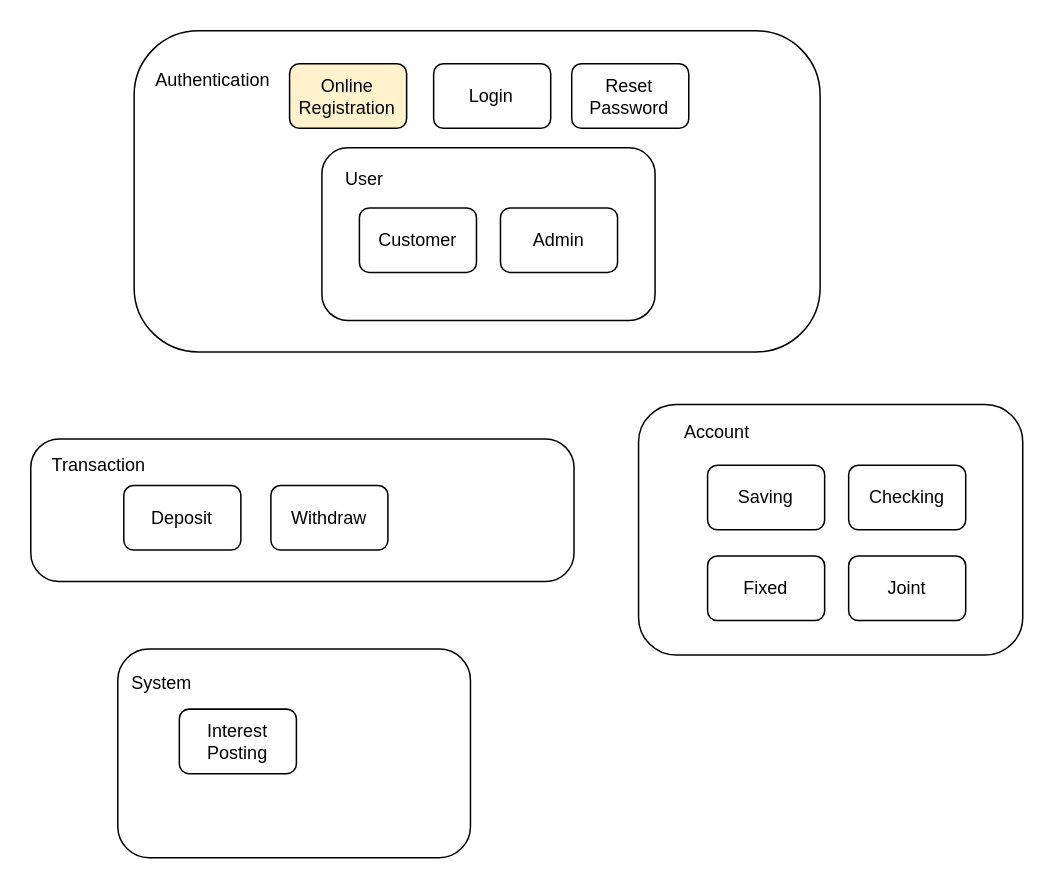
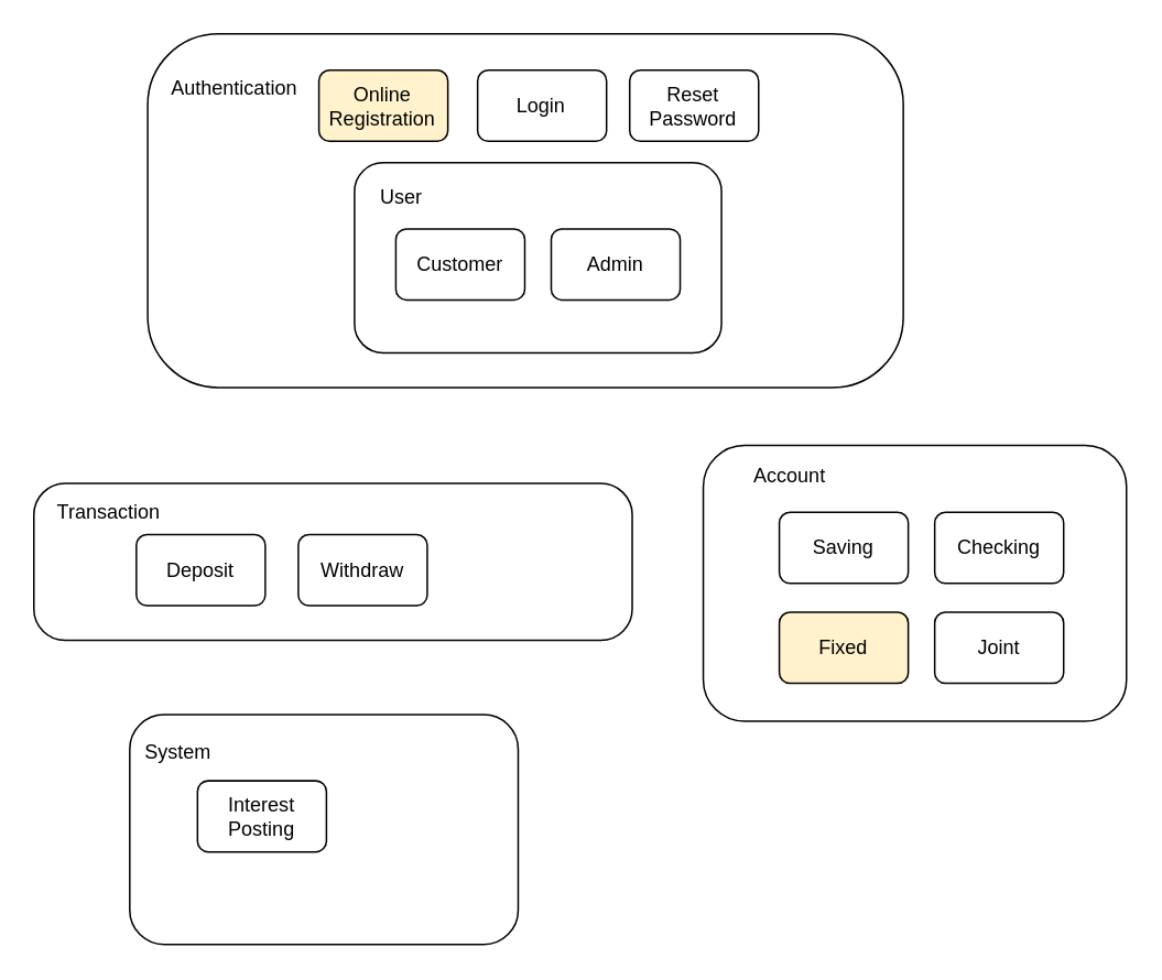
  <mxCell id="0" />
  <mxCell id="1" parent="0" />
  <mxCell id="2" value="" style="group" vertex="1" connectable="0" parent="1"><mxGeometry x="87" y="20" width="463.46" height="214" as="geometry" /></mxCell>
  <mxCell id="3" value="" style="rounded=1;whiteSpace=wrap;html=1;align=left;arcSize=20;" vertex="1" parent="2"><mxGeometry x="1.87" width="457.13" height="214" as="geometry" /></mxCell>
  <mxCell id="4" value="Authentication" style="text;html=1;align=center;verticalAlign=middle;resizable=0;points=[];autosize=1;strokeColor=none;fillColor=none;" vertex="1" parent="2"><mxGeometry x="7" y="19.996" width="93" height="26" as="geometry" /></mxCell>
  <mxCell id="5" value="Online Registration" style="rounded=1;whiteSpace=wrap;html=1;fillColor=#fff2cc;" vertex="1" parent="2"><mxGeometry x="105.46" y="22" width="78" height="43" as="geometry" /></mxCell>
  <mxCell id="6" value="Login" style="rounded=1;whiteSpace=wrap;html=1;" vertex="1" parent="2"><mxGeometry x="201.46" y="22" width="78" height="43" as="geometry" /></mxCell>
  <mxCell id="7" value="Reset Password" style="rounded=1;whiteSpace=wrap;html=1;" vertex="1" parent="2"><mxGeometry x="293.46" y="22" width="78" height="43" as="geometry" /></mxCell>
  <mxCell id="8" value="" style="group" vertex="1" connectable="0" parent="2"><mxGeometry x="127.0" y="78" width="222" height="115" as="geometry" /></mxCell>
  <mxCell id="9" value="" style="rounded=1;whiteSpace=wrap;html=1;" vertex="1" parent="8"><mxGeometry width="222" height="115" as="geometry" /></mxCell>
  <mxCell id="10" value="User" style="text;html=1;align=center;verticalAlign=middle;resizable=0;points=[];autosize=1;strokeColor=none;fillColor=none;" vertex="1" parent="8"><mxGeometry x="6.996" y="8.002" width="43" height="26" as="geometry" /></mxCell>
  <mxCell id="11" value="Admin" style="rounded=1;whiteSpace=wrap;html=1;" vertex="1" parent="2"><mxGeometry x="246.0" y="118" width="78" height="43" as="geometry" /></mxCell>
  <mxCell id="12" value="Customer" style="rounded=1;whiteSpace=wrap;html=1;" vertex="1" parent="2"><mxGeometry x="152.0" y="118" width="78" height="43" as="geometry" /></mxCell>
  <mxCell id="13" value="" style="group" vertex="1" connectable="0" parent="1"><mxGeometry x="78" y="432" width="235" height="139" as="geometry" /></mxCell>
  <mxCell id="14" value="" style="rounded=1;whiteSpace=wrap;html=1;" vertex="1" parent="13"><mxGeometry width="235.0" height="139" as="geometry" /></mxCell>
  <mxCell id="15" value="System" style="text;html=1;align=center;verticalAlign=middle;resizable=0;points=[];autosize=1;strokeColor=none;fillColor=none;" vertex="1" parent="13"><mxGeometry x="-0.004" y="9.672" width="58" height="26" as="geometry" /></mxCell>
  <mxCell id="16" value="" style="group" vertex="1" connectable="0" parent="1"><mxGeometry x="20" y="292" width="362" height="95" as="geometry" /></mxCell>
  <mxCell id="17" value="" style="group" vertex="1" connectable="0" parent="16"><mxGeometry width="362" height="95" as="geometry" /></mxCell>
  <mxCell id="18" value="" style="rounded=1;whiteSpace=wrap;html=1;align=left;arcSize=20;" vertex="1" parent="17"><mxGeometry width="362" height="95" as="geometry" /></mxCell>
  <mxCell id="19" value="Transaction" style="text;html=1;align=center;verticalAlign=middle;resizable=0;points=[];autosize=1;strokeColor=none;fillColor=none;" vertex="1" parent="17"><mxGeometry x="4.536" y="4.998" width="80" height="26" as="geometry" /></mxCell>
  <mxCell id="20" value="" style="group" vertex="1" connectable="0" parent="1"><mxGeometry x="425" y="269" width="256" height="167" as="geometry" /></mxCell>
  <mxCell id="21" value="" style="rounded=1;whiteSpace=wrap;html=1;" vertex="1" parent="20"><mxGeometry width="256" height="167" as="geometry" /></mxCell>
  <mxCell id="22" value="Account" style="text;html=1;align=center;verticalAlign=middle;resizable=0;points=[];autosize=1;strokeColor=none;fillColor=none;" vertex="1" parent="20"><mxGeometry x="21" y="6" width="61" height="26" as="geometry" /></mxCell>
  <mxCell id="23" value="Deposit" style="rounded=1;whiteSpace=wrap;html=1;" vertex="1" parent="1"><mxGeometry x="82" y="323" width="78" height="43" as="geometry" /></mxCell>
  <mxCell id="24" value="Withdraw" style="rounded=1;whiteSpace=wrap;html=1;" vertex="1" parent="1"><mxGeometry x="180" y="323" width="78" height="43" as="geometry" /></mxCell>
  <mxCell id="25" value="Saving" style="rounded=1;whiteSpace=wrap;html=1;" vertex="1" parent="1"><mxGeometry x="471" y="309.5" width="78" height="43" as="geometry" /></mxCell>
  <mxCell id="26" value="Checking" style="rounded=1;whiteSpace=wrap;html=1;" vertex="1" parent="1"><mxGeometry x="565" y="309.5" width="78" height="43" as="geometry" /></mxCell>
- <mxCell id="27" value="Fixed" style="rounded=1;whiteSpace=wrap;html=1;" vertex="1" parent="1"><mxGeometry x="471" y="370" width="78" height="43" as="geometry" /></mxCell>
+ <mxCell id="27" value="Fixed" style="rounded=1;whiteSpace=wrap;html=1;fillColor=#fff2cc;" vertex="1" parent="1"><mxGeometry x="471" y="370" width="78" height="43" as="geometry" /></mxCell>
  <mxCell id="28" value="Joint" style="rounded=1;whiteSpace=wrap;html=1;" vertex="1" parent="1"><mxGeometry x="565" y="370" width="78" height="43" as="geometry" /></mxCell>
  <mxCell id="29" value="Interest Posting" style="rounded=1;whiteSpace=wrap;html=1;" vertex="1" parent="1"><mxGeometry x="119" y="472" width="78" height="43" as="geometry" /></mxCell>
